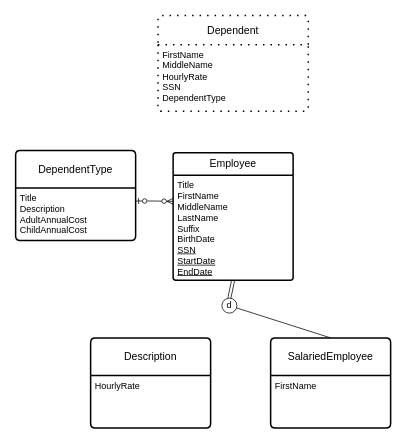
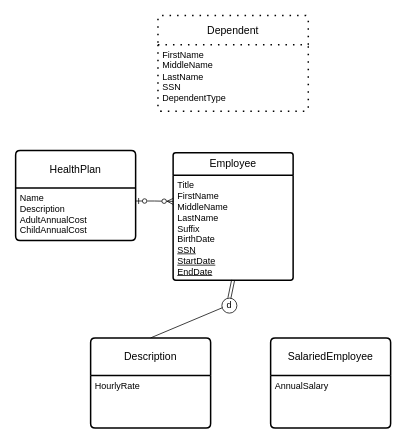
  <mxCell id="0" />
  <mxCell id="1" parent="0" />
  <mxCell id="2" value="Employee" style="swimlane;childLayout=stackLayout;horizontal=1;startSize=30;horizontalStack=0;rounded=1;fontSize=14;fontStyle=0;strokeWidth=2;resizeParent=0;resizeLast=1;shadow=0;dashed=0;align=center;arcSize=4;whiteSpace=wrap;html=1;" parent="1" vertex="1"><mxGeometry x="230" y="203" width="160" height="170" as="geometry" /></mxCell>
  <mxCell id="3" value="Title&lt;div&gt;FirstName&lt;/div&gt;&lt;div&gt;MiddleName&lt;/div&gt;&lt;div&gt;LastName&lt;/div&gt;&lt;div&gt;Suffix&lt;/div&gt;&lt;div&gt;BirthDate&lt;/div&gt;&lt;div&gt;&lt;u&gt;SSN&lt;/u&gt;&lt;/div&gt;&lt;div&gt;&lt;u&gt;StartDate&lt;/u&gt;&lt;/div&gt;&lt;div&gt;&lt;u&gt;EndDate&lt;/u&gt;&lt;/div&gt;" style="align=left;strokeColor=none;fillColor=none;spacingLeft=4;fontSize=12;verticalAlign=top;resizable=0;rotatable=0;part=1;html=1;" parent="2" vertex="1"><mxGeometry y="30" width="160" height="140" as="geometry" /></mxCell>
  <mxCell id="4" value="Description" style="swimlane;childLayout=stackLayout;horizontal=1;startSize=50;horizontalStack=0;rounded=1;fontSize=14;fontStyle=0;strokeWidth=2;resizeParent=0;resizeLast=1;shadow=0;dashed=0;align=center;arcSize=4;whiteSpace=wrap;html=1;" parent="1" vertex="1"><mxGeometry x="120" y="450" width="160" height="120" as="geometry" /></mxCell>
  <mxCell id="5" value="HourlyRate" style="align=left;strokeColor=none;fillColor=none;spacingLeft=4;fontSize=12;verticalAlign=top;resizable=0;rotatable=0;part=1;html=1;" parent="4" vertex="1"><mxGeometry y="50" width="160" height="70" as="geometry" /></mxCell>
  <mxCell id="6" value="SalariedEmployee" style="swimlane;childLayout=stackLayout;horizontal=1;startSize=50;horizontalStack=0;rounded=1;fontSize=14;fontStyle=0;strokeWidth=2;resizeParent=0;resizeLast=1;shadow=0;dashed=0;align=center;arcSize=4;whiteSpace=wrap;html=1;" parent="1" vertex="1"><mxGeometry x="360" y="450" width="160" height="120" as="geometry" /></mxCell>
- <mxCell id="7" value="FirstName" style="align=left;strokeColor=none;fillColor=none;spacingLeft=4;fontSize=12;verticalAlign=top;resizable=0;rotatable=0;part=1;html=1;" parent="6" vertex="1"><mxGeometry y="50" width="160" height="70" as="geometry" /></mxCell>
+ <mxCell id="7" value="AnnualSalary" style="align=left;strokeColor=none;fillColor=none;spacingLeft=4;fontSize=12;verticalAlign=top;resizable=0;rotatable=0;part=1;html=1;" parent="6" vertex="1"><mxGeometry y="50" width="160" height="70" as="geometry" /></mxCell>
  <mxCell id="8" style="rounded=0;orthogonalLoop=1;jettySize=auto;html=1;exitX=0.5;exitY=0;exitDx=0;exitDy=0;entryX=0.5;entryY=1;entryDx=0;entryDy=0;shape=link;" parent="1" source="9" target="3" edge="1"><mxGeometry relative="1" as="geometry" /></mxCell>
  <mxCell id="9" value="d" style="ellipse;whiteSpace=wrap;html=1;aspect=fixed;" parent="1" vertex="1"><mxGeometry x="295" y="397" width="20" height="20" as="geometry" /></mxCell>
- <mxCell id="10" value="" style="endArrow=none;html=1;rounded=0;entryX=0.5;entryY=0;entryDx=0;entryDy=0;" parent="1" source="9" target="6" edge="1"><mxGeometry width="50" height="50" relative="1" as="geometry"><mxPoint x="370" y="380" as="sourcePoint" /><mxPoint x="520" y="120" as="targetPoint" /></mxGeometry></mxCell>
- <mxCell id="12" value="DependentType" style="swimlane;childLayout=stackLayout;horizontal=1;startSize=50;horizontalStack=0;rounded=1;fontSize=14;fontStyle=0;strokeWidth=2;resizeParent=0;resizeLast=1;shadow=0;dashed=0;align=center;arcSize=4;whiteSpace=wrap;html=1;" parent="1" vertex="1"><mxGeometry x="20" y="200" width="160" height="120" as="geometry" /></mxCell>
- <mxCell id="13" value="Title&lt;div&gt;Description&lt;br&gt;&lt;div&gt;AdultAnnualCost&lt;/div&gt;&lt;div&gt;ChildAnnualCost&lt;/div&gt;&lt;/div&gt;" style="align=left;strokeColor=none;fillColor=none;spacingLeft=4;fontSize=12;verticalAlign=top;resizable=0;rotatable=0;part=1;html=1;" parent="12" vertex="1"><mxGeometry y="50" width="160" height="70" as="geometry" /></mxCell>
+ <mxCell id="11" value="" style="endArrow=none;html=1;rounded=0;entryX=0.5;entryY=0;entryDx=0;entryDy=0;exitX=0.038;exitY=0.638;exitDx=0;exitDy=0;exitPerimeter=0;" parent="1" source="9" target="4" edge="1"><mxGeometry width="50" height="50" relative="1" as="geometry"><mxPoint x="334" y="426" as="sourcePoint" /><mxPoint x="450" y="460" as="targetPoint" /></mxGeometry></mxCell>
+ <mxCell id="12" value="HealthPlan" style="swimlane;childLayout=stackLayout;horizontal=1;startSize=50;horizontalStack=0;rounded=1;fontSize=14;fontStyle=0;strokeWidth=2;resizeParent=0;resizeLast=1;shadow=0;dashed=0;align=center;arcSize=4;whiteSpace=wrap;html=1;" parent="1" vertex="1"><mxGeometry x="20" y="200" width="160" height="120" as="geometry" /></mxCell>
+ <mxCell id="13" value="Name&lt;div&gt;Description&lt;br&gt;&lt;div&gt;AdultAnnualCost&lt;/div&gt;&lt;div&gt;ChildAnnualCost&lt;/div&gt;&lt;/div&gt;" style="align=left;strokeColor=none;fillColor=none;spacingLeft=4;fontSize=12;verticalAlign=top;resizable=0;rotatable=0;part=1;html=1;" parent="12" vertex="1"><mxGeometry y="50" width="160" height="70" as="geometry" /></mxCell>
  <mxCell id="14" value="" style="edgeStyle=orthogonalEdgeStyle;fontSize=12;html=1;endArrow=ERzeroToMany;startArrow=ERzeroToOne;rounded=0;exitX=1;exitY=0.25;exitDx=0;exitDy=0;entryX=0;entryY=0.25;entryDx=0;entryDy=0;startFill=0;" parent="1" source="13" target="3" edge="1"><mxGeometry width="100" height="100" relative="1" as="geometry"><mxPoint x="250" y="670" as="sourcePoint" /><mxPoint x="350" y="570" as="targetPoint" /></mxGeometry></mxCell>
  <mxCell id="15" value="Dependent" style="swimlane;childLayout=stackLayout;horizontal=1;startSize=39;horizontalStack=0;rounded=1;fontSize=14;fontStyle=0;strokeWidth=2;resizeParent=0;resizeLast=1;shadow=0;align=center;arcSize=4;whiteSpace=wrap;html=1;perimeterSpacing=0;strokeColor=default;dashed=1;dashPattern=1 4;" parent="1" vertex="1"><mxGeometry x="209.79" y="20" width="200.43" height="127.81" as="geometry" /></mxCell>
- <mxCell id="16" value="FirstName&lt;div&gt;MiddleName&lt;/div&gt;&lt;div&gt;HourlyRate&lt;/div&gt;&lt;div&gt;SSN&lt;/div&gt;&lt;div&gt;DependentType&lt;/div&gt;" style="align=left;strokeColor=none;fillColor=none;spacingLeft=4;fontSize=12;verticalAlign=top;resizable=0;rotatable=0;part=1;html=1;" parent="15" vertex="1"><mxGeometry y="39" width="200.43" height="88.81" as="geometry" /></mxCell>
+ <mxCell id="16" value="FirstName&lt;div&gt;MiddleName&lt;/div&gt;&lt;div&gt;LastName&lt;/div&gt;&lt;div&gt;SSN&lt;/div&gt;&lt;div&gt;DependentType&lt;/div&gt;" style="align=left;strokeColor=none;fillColor=none;spacingLeft=4;fontSize=12;verticalAlign=top;resizable=0;rotatable=0;part=1;html=1;" parent="15" vertex="1"><mxGeometry y="39" width="200.43" height="88.81" as="geometry" /></mxCell>
